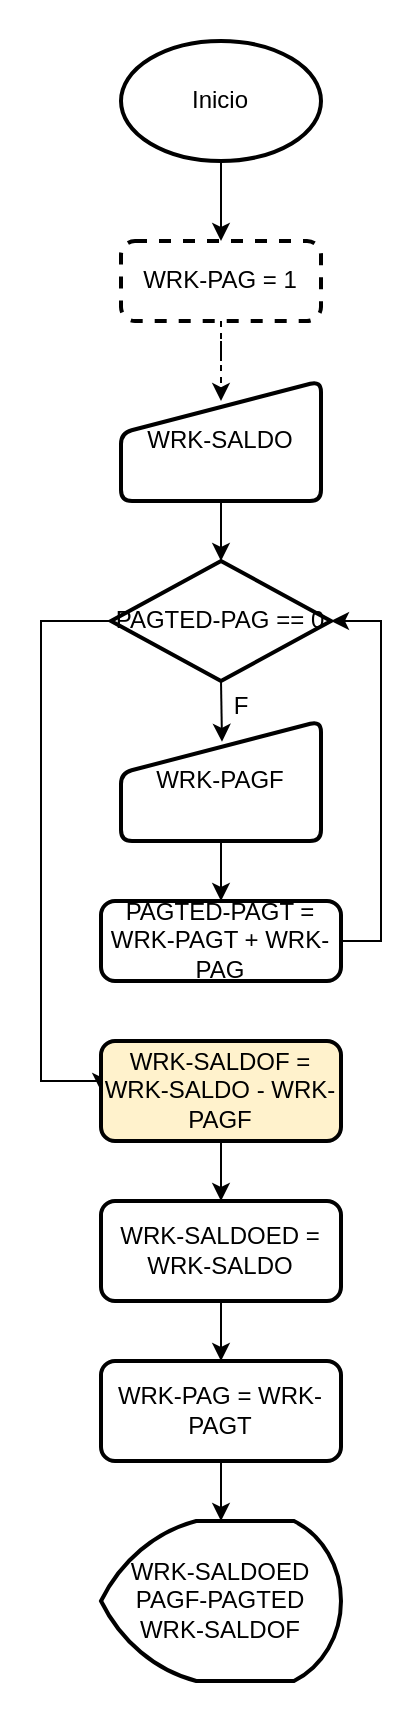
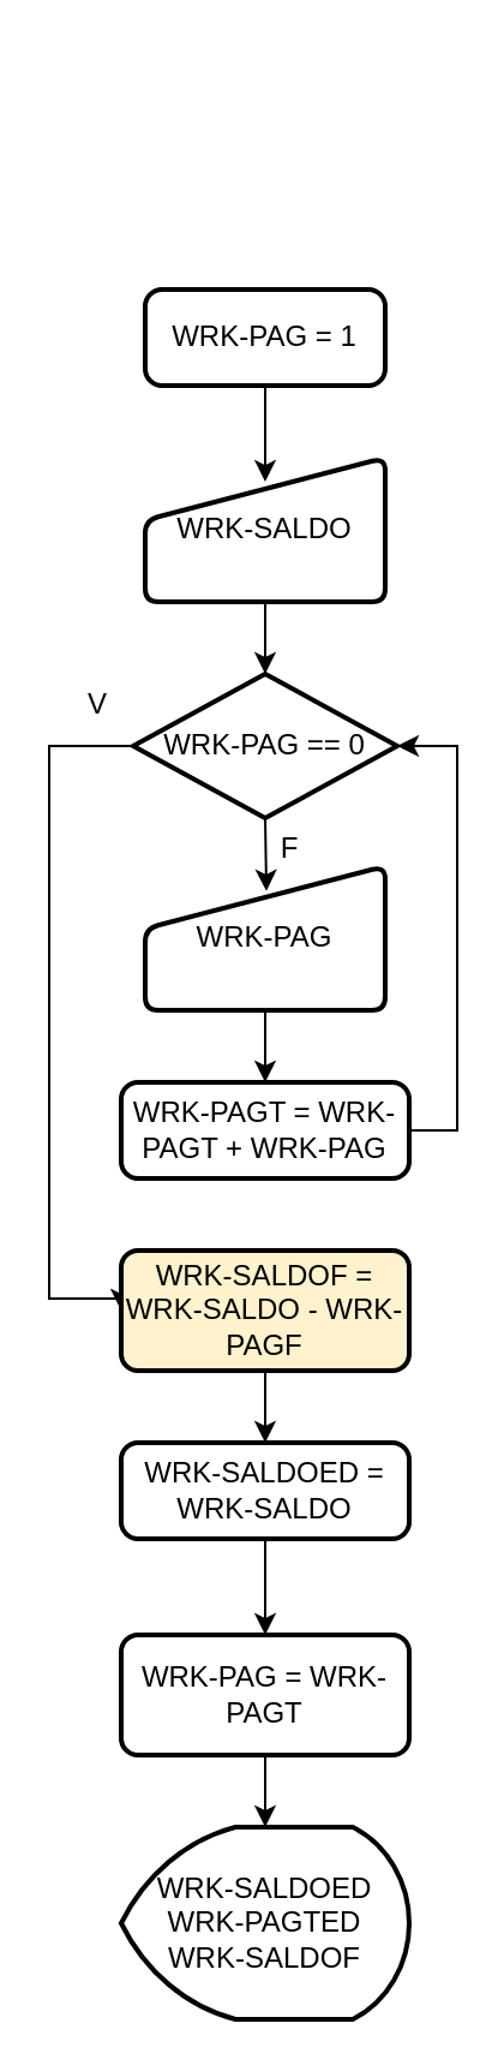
  <mxCell id="0" />
  <mxCell id="1" parent="0" />
- <mxCell id="2" style="edgeStyle=orthogonalEdgeStyle;rounded=0;orthogonalLoop=1;jettySize=auto;html=1;exitX=0.5;exitY=1;exitDx=0;exitDy=0;exitPerimeter=0;entryX=0.5;entryY=0;entryDx=0;entryDy=0;" edge="1" parent="1" source="3" target="4"><mxGeometry relative="1" as="geometry" /></mxCell>
- <mxCell id="3" value="Inicio" style="strokeWidth=2;html=1;shape=mxgraph.flowchart.start_1;whiteSpace=wrap;" vertex="1" parent="1"><mxGeometry x="60" y="20" width="100" height="60" as="geometry" /></mxCell>
- <mxCell id="4" value="WRK-PAG = 1" style="rounded=1;whiteSpace=wrap;html=1;absoluteArcSize=1;arcSize=14;strokeWidth=2;dashed=1;" vertex="1" parent="1"><mxGeometry x="60" y="120" width="100" height="40" as="geometry" /></mxCell>
+ <mxCell id="4" value="WRK-PAG = 1" style="rounded=1;whiteSpace=wrap;html=1;absoluteArcSize=1;arcSize=14;strokeWidth=2;" vertex="1" parent="1"><mxGeometry x="60" y="120" width="100" height="40" as="geometry" /></mxCell>
  <mxCell id="5" value="WRK-SALDO" style="html=1;strokeWidth=2;shape=manualInput;whiteSpace=wrap;rounded=1;size=26;arcSize=11;" vertex="1" parent="1"><mxGeometry x="60" y="190" width="100" height="60" as="geometry" /></mxCell>
- <mxCell id="6" style="edgeStyle=orthogonalEdgeStyle;rounded=0;orthogonalLoop=1;jettySize=auto;html=1;exitX=0.5;exitY=1;exitDx=0;exitDy=0;entryX=0.5;entryY=0.167;entryDx=0;entryDy=0;entryPerimeter=0;dashed=1;" edge="1" parent="1" source="4" target="5"><mxGeometry relative="1" as="geometry" /></mxCell>
+ <mxCell id="6" style="edgeStyle=orthogonalEdgeStyle;rounded=0;orthogonalLoop=1;jettySize=auto;html=1;exitX=0.5;exitY=1;exitDx=0;exitDy=0;entryX=0.5;entryY=0.167;entryDx=0;entryDy=0;entryPerimeter=0;" edge="1" parent="1" source="4" target="5"><mxGeometry relative="1" as="geometry" /></mxCell>
  <mxCell id="7" style="edgeStyle=orthogonalEdgeStyle;rounded=0;orthogonalLoop=1;jettySize=auto;html=1;exitX=0;exitY=0.5;exitDx=0;exitDy=0;exitPerimeter=0;entryX=0;entryY=0.5;entryDx=0;entryDy=0;" edge="1" parent="1" source="8" target="15"><mxGeometry relative="1" as="geometry"><Array as="points"><mxPoint x="20" y="310" /><mxPoint x="20" y="540" /></Array></mxGeometry></mxCell>
- <mxCell id="8" value="PAGTED-PAG == 0" style="strokeWidth=2;html=1;shape=mxgraph.flowchart.decision;whiteSpace=wrap;" vertex="1" parent="1"><mxGeometry x="55" y="280" width="110" height="60" as="geometry" /></mxCell>
+ <mxCell id="8" value="WRK-PAG == 0" style="strokeWidth=2;html=1;shape=mxgraph.flowchart.decision;whiteSpace=wrap;" vertex="1" parent="1"><mxGeometry x="55" y="280" width="110" height="60" as="geometry" /></mxCell>
  <mxCell id="9" style="edgeStyle=orthogonalEdgeStyle;rounded=0;orthogonalLoop=1;jettySize=auto;html=1;exitX=0.5;exitY=1;exitDx=0;exitDy=0;entryX=0.5;entryY=0;entryDx=0;entryDy=0;entryPerimeter=0;" edge="1" parent="1" source="5" target="8"><mxGeometry relative="1" as="geometry" /></mxCell>
  <mxCell id="10" style="edgeStyle=orthogonalEdgeStyle;rounded=0;orthogonalLoop=1;jettySize=auto;html=1;exitX=0.5;exitY=1;exitDx=0;exitDy=0;entryX=0.5;entryY=0;entryDx=0;entryDy=0;" edge="1" parent="1" source="11" target="13"><mxGeometry relative="1" as="geometry" /></mxCell>
- <mxCell id="11" value="WRK-PAGF" style="html=1;strokeWidth=2;shape=manualInput;whiteSpace=wrap;rounded=1;size=26;arcSize=11;" vertex="1" parent="1"><mxGeometry x="60" y="360" width="100" height="60" as="geometry" /></mxCell>
+ <mxCell id="11" value="WRK-PAG" style="html=1;strokeWidth=2;shape=manualInput;whiteSpace=wrap;rounded=1;size=26;arcSize=11;" vertex="1" parent="1"><mxGeometry x="60" y="360" width="100" height="60" as="geometry" /></mxCell>
  <mxCell id="12" style="edgeStyle=orthogonalEdgeStyle;rounded=0;orthogonalLoop=1;jettySize=auto;html=1;exitX=0.5;exitY=1;exitDx=0;exitDy=0;exitPerimeter=0;entryX=0.505;entryY=0.174;entryDx=0;entryDy=0;entryPerimeter=0;" edge="1" parent="1" source="8" target="11"><mxGeometry relative="1" as="geometry" /></mxCell>
- <mxCell id="13" value="PAGTED-PAGT = WRK-PAGT + WRK-PAG" style="rounded=1;whiteSpace=wrap;html=1;absoluteArcSize=1;arcSize=14;strokeWidth=2;" vertex="1" parent="1"><mxGeometry x="50" y="450" width="120" height="40" as="geometry" /></mxCell>
+ <mxCell id="13" value="WRK-PAGT = WRK-PAGT + WRK-PAG" style="rounded=1;whiteSpace=wrap;html=1;absoluteArcSize=1;arcSize=14;strokeWidth=2;" vertex="1" parent="1"><mxGeometry x="50" y="450" width="120" height="40" as="geometry" /></mxCell>
  <mxCell id="14" style="edgeStyle=orthogonalEdgeStyle;rounded=0;orthogonalLoop=1;jettySize=auto;html=1;exitX=0.5;exitY=1;exitDx=0;exitDy=0;entryX=0.5;entryY=0;entryDx=0;entryDy=0;" edge="1" parent="1" source="15" target="20"><mxGeometry relative="1" as="geometry" /></mxCell>
  <mxCell id="15" value="WRK-SALDOF = WRK-SALDO - WRK-PAGF" style="rounded=1;whiteSpace=wrap;html=1;absoluteArcSize=1;arcSize=14;strokeWidth=2;fillColor=#fff2cc;" vertex="1" parent="1"><mxGeometry x="50" y="520" width="120" height="50" as="geometry" /></mxCell>
  <mxCell id="16" style="edgeStyle=orthogonalEdgeStyle;rounded=0;orthogonalLoop=1;jettySize=auto;html=1;exitX=1;exitY=0.5;exitDx=0;exitDy=0;entryX=1;entryY=0.5;entryDx=0;entryDy=0;entryPerimeter=0;" edge="1" parent="1" source="13" target="8"><mxGeometry relative="1" as="geometry" /></mxCell>
+ <mxCell id="17" value="V" style="text;html=1;align=center;verticalAlign=middle;resizable=0;points=[];autosize=1;strokeColor=none;fillColor=none;" vertex="1" parent="1"><mxGeometry x="25" y="278" width="30" height="30" as="geometry" /></mxCell>
  <mxCell id="18" value="F" style="text;html=1;align=center;verticalAlign=middle;resizable=0;points=[];autosize=1;strokeColor=none;fillColor=none;" vertex="1" parent="1"><mxGeometry x="105" y="338" width="30" height="30" as="geometry" /></mxCell>
  <mxCell id="19" style="edgeStyle=orthogonalEdgeStyle;rounded=0;orthogonalLoop=1;jettySize=auto;html=1;exitX=0.5;exitY=1;exitDx=0;exitDy=0;entryX=0.5;entryY=0;entryDx=0;entryDy=0;" edge="1" parent="1" source="20" target="21"><mxGeometry relative="1" as="geometry" /></mxCell>
- <mxCell id="20" value="WRK-SALDOED = WRK-SALDO" style="rounded=1;whiteSpace=wrap;html=1;absoluteArcSize=1;arcSize=14;strokeWidth=2;" vertex="1" parent="1"><mxGeometry x="50" y="600" width="120" height="50" as="geometry" /></mxCell>
+ <mxCell id="20" value="WRK-SALDOED = WRK-SALDO" style="rounded=1;whiteSpace=wrap;html=1;absoluteArcSize=1;arcSize=14;strokeWidth=2;" vertex="1" parent="1"><mxGeometry x="50" y="600" width="120" height="40" as="geometry" /></mxCell>
  <mxCell id="21" value="WRK-PAG = WRK-PAGT" style="rounded=1;whiteSpace=wrap;html=1;absoluteArcSize=1;arcSize=14;strokeWidth=2;" vertex="1" parent="1"><mxGeometry x="50" y="680" width="120" height="50" as="geometry" /></mxCell>
- <mxCell id="22" value="WRK-SALDOED&lt;div&gt;PAGF-PAGTED&lt;/div&gt;&lt;div&gt;WRK-SALDOF&lt;/div&gt;" style="strokeWidth=2;html=1;shape=mxgraph.flowchart.display;whiteSpace=wrap;" vertex="1" parent="1"><mxGeometry x="50" y="760" width="120" height="80" as="geometry" /></mxCell>
+ <mxCell id="22" value="WRK-SALDOED&lt;div&gt;WRK-PAGTED&lt;/div&gt;&lt;div&gt;WRK-SALDOF&lt;/div&gt;" style="strokeWidth=2;html=1;shape=mxgraph.flowchart.display;whiteSpace=wrap;" vertex="1" parent="1"><mxGeometry x="50" y="760" width="120" height="80" as="geometry" /></mxCell>
  <mxCell id="23" style="edgeStyle=orthogonalEdgeStyle;rounded=0;orthogonalLoop=1;jettySize=auto;html=1;exitX=0.5;exitY=1;exitDx=0;exitDy=0;entryX=0.5;entryY=0;entryDx=0;entryDy=0;entryPerimeter=0;" edge="1" parent="1" source="21" target="22"><mxGeometry relative="1" as="geometry" /></mxCell>
